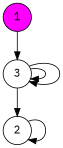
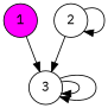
  digraph {
    fontname="IBM Plex Mono"
    node [fontname="IBM Plex Mono" shape=circle]
    edge [fontname="IBM Plex Mono"]
    1 [fillcolor=magenta style=filled]
    3
    2
    1 -> 3
    3 -> 3
    3 -> 3
-   3 -> 2
+   2 -> 3
    2 -> 2
  }
